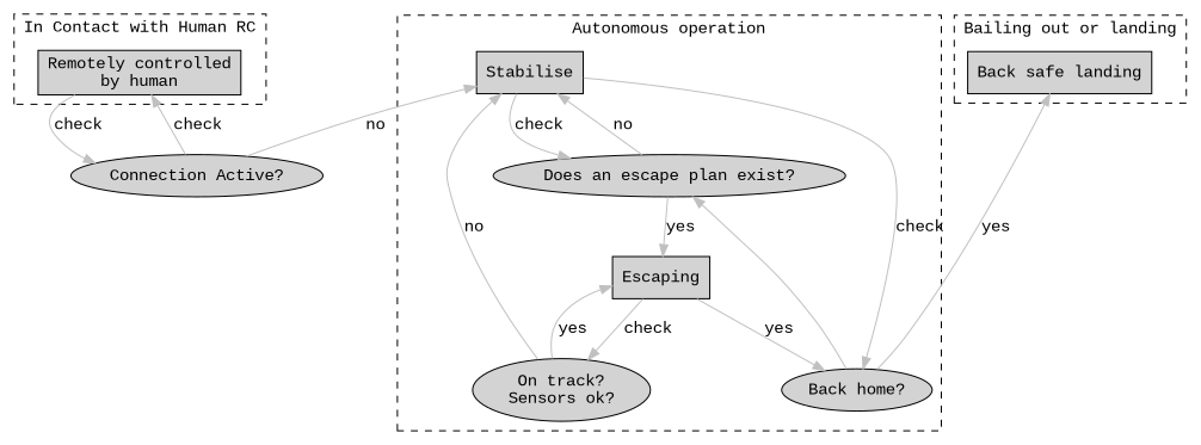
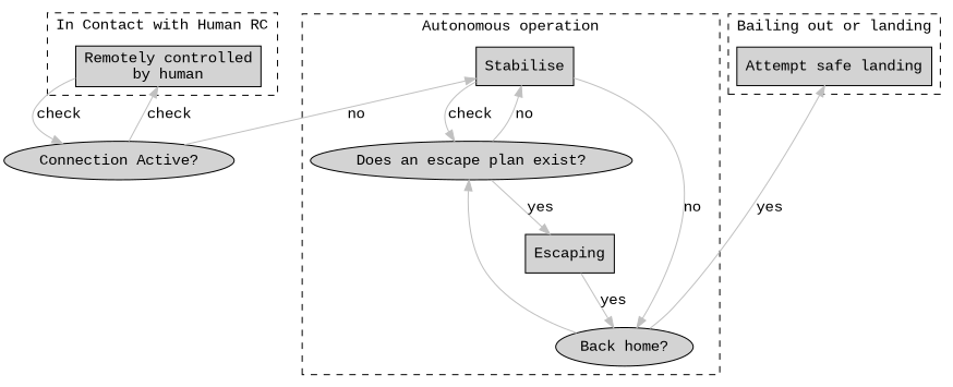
  digraph {
    compound=true
    fontname="Liberation Mono"
    labeljust=c
    newrank=true
    nodesep=1
    node [fontname="Liberation Mono" shape=rectangle style=filled]
    edge [color=grey fontname="Liberation Mono" penwidth=1]
    n1 [label="Remotely controlled\nby human"]
    n2 [label=Stabilise]
-   n3 [label="Back safe landing"]
+   n3 [label="Attempt safe landing"]
    n4 [label="Does an escape plan exist?" shape=oval]
    n5 [label="Back home?" shape=oval]
    n6 [label=Escaping]
-   n7 [label="On track?\nSensors ok?" shape=oval]
    n8 [label="Connection Active?" shape=oval]
    subgraph sub_1 {
      rank=same
      n1
      n2
      n3
    }
    subgraph sub_2 {
      cluster=true
      label="In Contact with Human RC"
      style=dashed
      n1
    }
    subgraph sub_3 {
      cluster=true
      label="Autonomous operation"
      style=dashed
      n2
      n4
      n5
      n6
-     n7
    }
    subgraph sub_4 {
      cluster=true
      label="Bailing out or landing"
      style=dashed
      n3
    }
    n1 -> n8 [label=check]
    n2 -> n4 [label=check]
-   n2 -> n5 [label=check]
+   n2 -> n5 [label=no]
    n4 -> n2 [label=no]
    n4 -> n6 [label=yes]
    n5 -> n3 [label=yes]
    n5 -> n4
    n6 -> n5 [label=yes]
-   n6 -> n7 [label=check]
-   n7 -> n2 [label=no]
-   n7 -> n6 [label=yes]
    n8 -> n1 [label=check]
    n8 -> n2 [label=no]
  }
